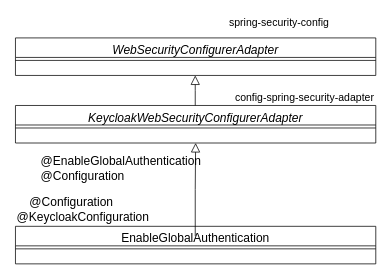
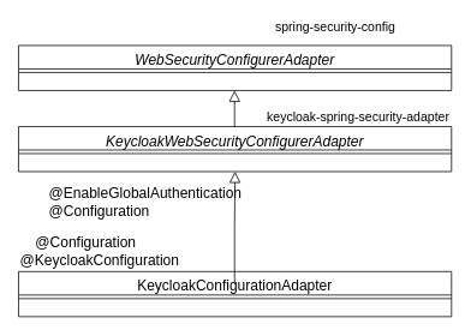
  <mxCell id="0" />
  <mxCell id="1" parent="0" />
  <mxCell id="2" value="KeycloakWebSecurityConfigurerAdapter" style="swimlane;fontStyle=2;align=center;verticalAlign=top;childLayout=stackLayout;horizontal=1;startSize=26;horizontalStack=0;resizeParent=1;resizeLast=0;collapsible=1;marginBottom=0;rounded=0;shadow=0;strokeWidth=1;fontSize=16;" parent="1" vertex="1"><mxGeometry x="20" y="140" width="480" height="50" as="geometry"><mxRectangle x="230" y="140" width="160" height="26" as="alternateBounds" /></mxGeometry></mxCell>
  <mxCell id="3" value="" style="line;html=1;strokeWidth=1;align=left;verticalAlign=middle;spacingTop=-1;spacingLeft=3;spacingRight=3;rotatable=0;labelPosition=right;points=[];portConstraint=eastwest;" parent="2" vertex="1"><mxGeometry y="26" width="480" height="8" as="geometry" /></mxCell>
- <mxCell id="4" value="EnableGlobalAuthentication" style="swimlane;fontStyle=0;align=center;verticalAlign=top;childLayout=stackLayout;horizontal=1;startSize=26;horizontalStack=0;resizeParent=1;resizeLast=0;collapsible=1;marginBottom=0;rounded=0;shadow=0;strokeWidth=1;fontSize=16;" parent="1" vertex="1"><mxGeometry x="20" y="301" width="480" height="50" as="geometry"><mxRectangle x="130" y="380" width="160" height="26" as="alternateBounds" /></mxGeometry></mxCell>
+ <mxCell id="4" value="KeycloakConfigurationAdapter" style="swimlane;fontStyle=0;align=center;verticalAlign=top;childLayout=stackLayout;horizontal=1;startSize=26;horizontalStack=0;resizeParent=1;resizeLast=0;collapsible=1;marginBottom=0;rounded=0;shadow=0;strokeWidth=1;fontSize=16;" parent="1" vertex="1"><mxGeometry x="20" y="301" width="480" height="50" as="geometry"><mxRectangle x="130" y="380" width="160" height="26" as="alternateBounds" /></mxGeometry></mxCell>
  <mxCell id="5" value="" style="line;html=1;strokeWidth=1;align=left;verticalAlign=middle;spacingTop=-1;spacingLeft=3;spacingRight=3;rotatable=0;labelPosition=right;points=[];portConstraint=eastwest;" parent="4" vertex="1"><mxGeometry y="26" width="480" height="8" as="geometry" /></mxCell>
  <mxCell id="6" value="WebSecurityConfigurerAdapter" style="swimlane;fontStyle=2;align=center;verticalAlign=top;childLayout=stackLayout;horizontal=1;startSize=26;horizontalStack=0;resizeParent=1;resizeLast=0;collapsible=1;marginBottom=0;rounded=0;shadow=0;strokeWidth=1;fontSize=16;" vertex="1" parent="1"><mxGeometry x="20" y="50" width="480" height="50" as="geometry"><mxRectangle x="230" y="140" width="160" height="26" as="alternateBounds" /></mxGeometry></mxCell>
  <mxCell id="7" value="" style="line;html=1;strokeWidth=1;align=left;verticalAlign=middle;spacingTop=-1;spacingLeft=3;spacingRight=3;rotatable=0;labelPosition=right;points=[];portConstraint=eastwest;" vertex="1" parent="6"><mxGeometry y="26" width="480" height="8" as="geometry" /></mxCell>
  <mxCell id="8" value="" style="endArrow=block;endSize=10;endFill=0;shadow=0;strokeWidth=1;rounded=0;edgeStyle=elbowEdgeStyle;elbow=vertical;" edge="1" parent="1"><mxGeometry width="160" relative="1" as="geometry"><mxPoint x="259.5" y="140" as="sourcePoint" /><mxPoint x="259.5" y="100" as="targetPoint" /></mxGeometry></mxCell>
- <mxCell id="9" value="&lt;div align=&quot;right&quot;&gt;&lt;font style=&quot;font-size: 14px&quot;&gt;config-spring-security-adapter&lt;/font&gt;&lt;/div&gt;" style="text;html=1;strokeColor=none;fillColor=none;align=right;verticalAlign=middle;whiteSpace=wrap;rounded=0;" vertex="1" parent="1"><mxGeometry x="140" y="120" width="360" height="20" as="geometry" /></mxCell>
+ <mxCell id="9" value="&lt;div align=&quot;right&quot;&gt;&lt;font style=&quot;font-size: 14px&quot;&gt;keycloak-spring-security-adapter&lt;/font&gt;&lt;/div&gt;" style="text;html=1;strokeColor=none;fillColor=none;align=right;verticalAlign=middle;whiteSpace=wrap;rounded=0;" vertex="1" parent="1"><mxGeometry x="140" y="120" width="360" height="20" as="geometry" /></mxCell>
  <mxCell id="10" value="&lt;div align=&quot;right&quot;&gt;&lt;font style=&quot;font-size: 14px&quot;&gt;spring-security-config&lt;/font&gt;&lt;/div&gt;" style="text;html=1;strokeColor=none;fillColor=none;align=right;verticalAlign=middle;whiteSpace=wrap;rounded=0;" vertex="1" parent="1"><mxGeometry x="80" y="20" width="360" height="20" as="geometry" /></mxCell>
  <mxCell id="11" value="&lt;font style=&quot;font-size: 16px&quot;&gt;@KeycloakConfiguration&lt;/font&gt;" style="text;html=1;strokeColor=none;fillColor=none;align=left;verticalAlign=middle;whiteSpace=wrap;rounded=0;" vertex="1" parent="1"><mxGeometry x="20" y="277" width="340" height="24" as="geometry" /></mxCell>
  <mxCell id="12" value="&lt;font style=&quot;font-size: 16px&quot;&gt;@Configuration&lt;/font&gt;" style="text;html=1;strokeColor=none;fillColor=none;align=left;verticalAlign=middle;whiteSpace=wrap;rounded=0;" vertex="1" parent="1"><mxGeometry x="37" y="259" width="340" height="20" as="geometry" /></mxCell>
  <mxCell id="13" value="&lt;font style=&quot;font-size: 16px&quot;&gt;@EnableGlobalAuthentication&lt;br&gt;@Configuration&lt;/font&gt;" style="text;html=1;strokeColor=none;fillColor=none;align=left;verticalAlign=middle;whiteSpace=wrap;rounded=0;" vertex="1" parent="1"><mxGeometry x="52" y="204" width="340" height="40" as="geometry" /></mxCell>
  <mxCell id="14" value="" style="endArrow=block;endSize=10;endFill=0;shadow=0;strokeWidth=1;rounded=0;edgeStyle=elbowEdgeStyle;elbow=vertical;entryX=0.5;entryY=1;entryDx=0;entryDy=0;" edge="1" parent="1" target="2"><mxGeometry width="160" relative="1" as="geometry"><mxPoint x="259.5" y="314" as="sourcePoint" /><mxPoint x="259.5" y="274" as="targetPoint" /></mxGeometry></mxCell>
